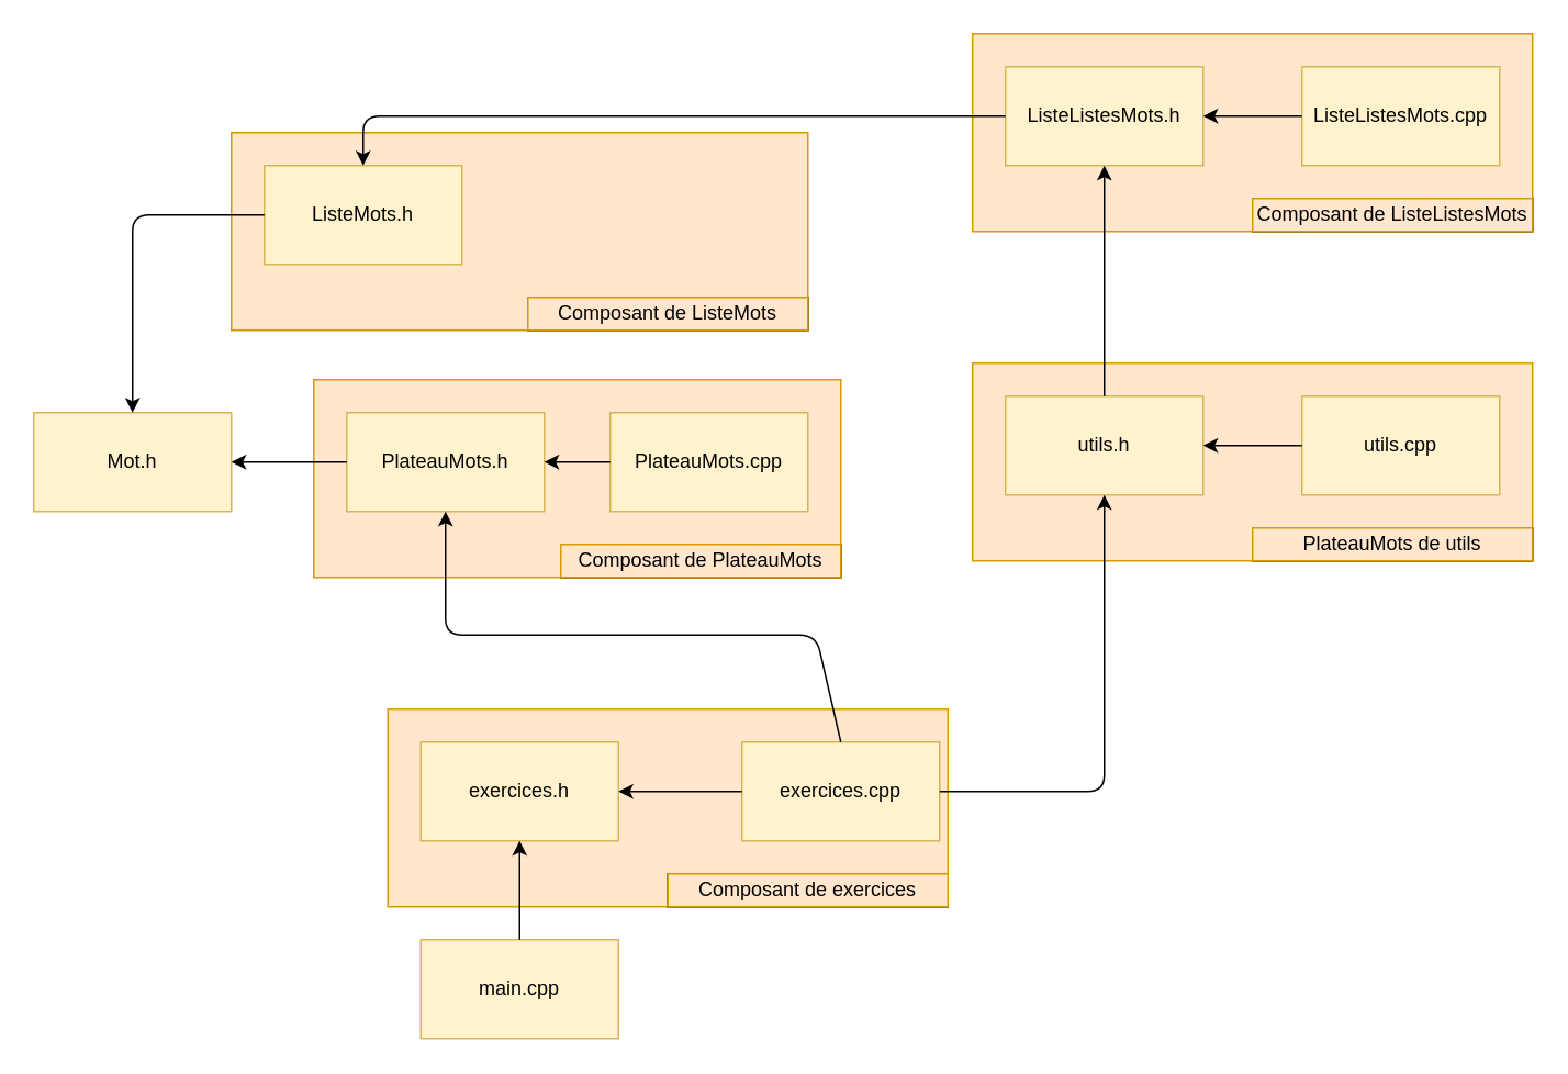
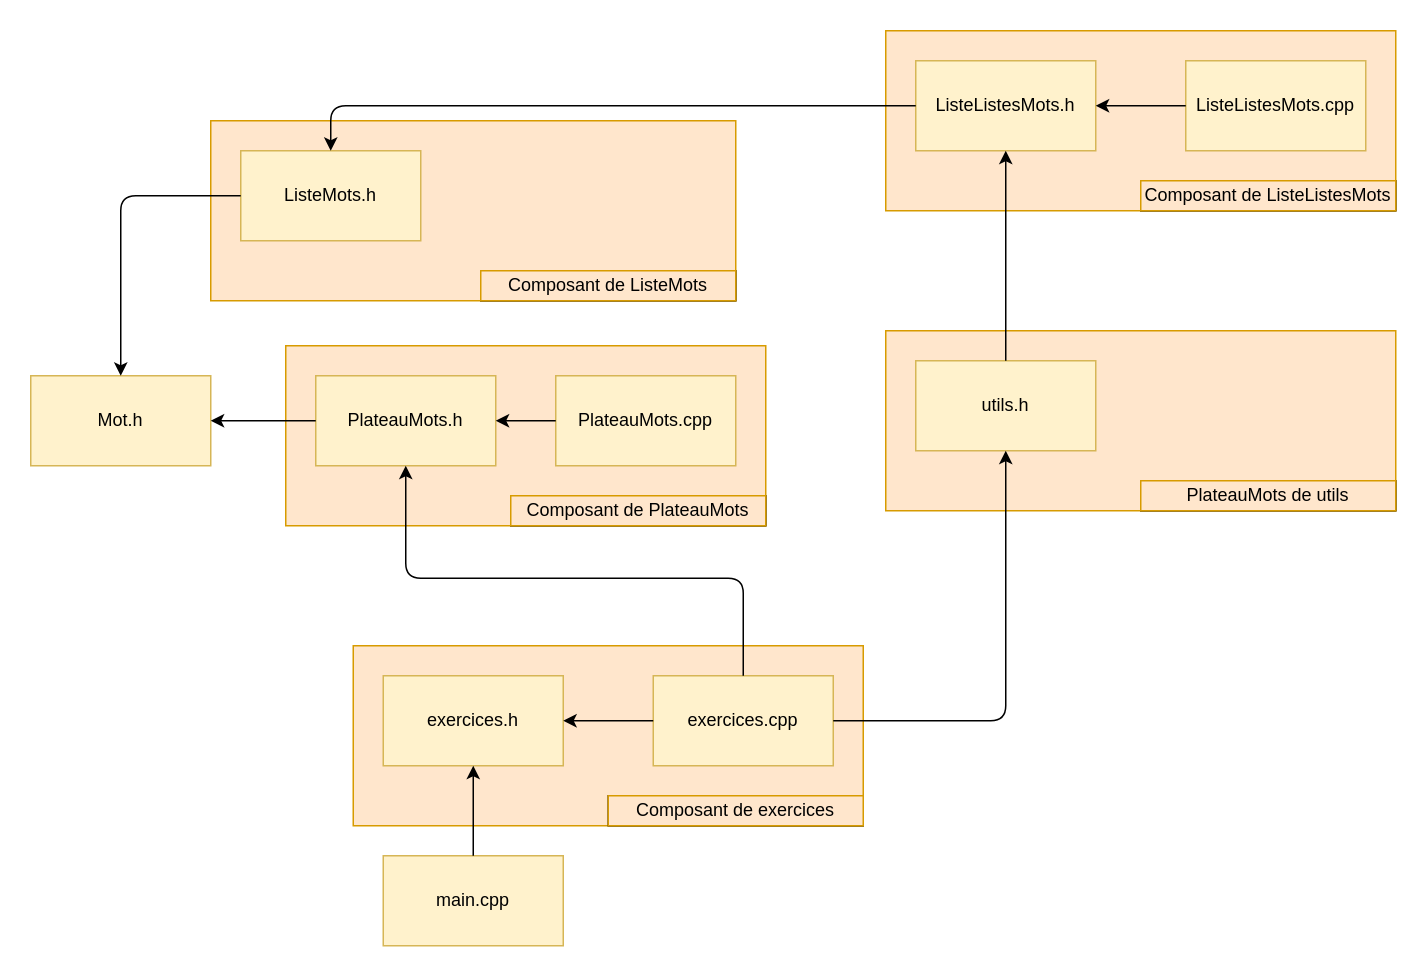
  <mxCell id="0" />
  <mxCell id="1" parent="0" />
  <mxCell id="2" value="" style="rounded=0;whiteSpace=wrap;html=1;fillColor=#ffe6cc;strokeColor=#d79b00;" parent="1" vertex="1"><mxGeometry x="235" y="430" width="340" height="120" as="geometry" /></mxCell>
  <mxCell id="3" value="" style="rounded=0;whiteSpace=wrap;html=1;fillColor=#ffe6cc;strokeColor=#d79b00;" parent="1" vertex="1"><mxGeometry x="190" y="230" width="320" height="120" as="geometry" /></mxCell>
  <mxCell id="4" value="" style="rounded=0;whiteSpace=wrap;html=1;fillColor=#ffe6cc;strokeColor=#d79b00;" parent="1" vertex="1"><mxGeometry x="140" y="80" width="350" height="120" as="geometry" /></mxCell>
  <mxCell id="5" value="" style="rounded=0;whiteSpace=wrap;html=1;fillColor=#ffe6cc;strokeColor=#d79b00;" parent="1" vertex="1"><mxGeometry x="590" y="20" width="340" height="120" as="geometry" /></mxCell>
  <mxCell id="6" value="" style="rounded=0;whiteSpace=wrap;html=1;fillColor=#ffe6cc;strokeColor=#d79b00;" parent="1" vertex="1"><mxGeometry x="590" y="220" width="340" height="120" as="geometry" /></mxCell>
  <mxCell id="7" value="ListeListesMots.cpp" style="rounded=0;whiteSpace=wrap;html=1;fillColor=#fff2cc;strokeColor=#d6b656;" parent="1" vertex="1"><mxGeometry x="790" y="40" width="120" height="60" as="geometry" /></mxCell>
  <mxCell id="8" value="ListeListesMots.h" style="rounded=0;whiteSpace=wrap;html=1;fillColor=#fff2cc;strokeColor=#d6b656;" parent="1" vertex="1"><mxGeometry x="610" y="40" width="120" height="60" as="geometry" /></mxCell>
  <mxCell id="9" value="" style="endArrow=classic;html=1;exitX=0;exitY=0.5;exitDx=0;exitDy=0;entryX=1;entryY=0.5;entryDx=0;entryDy=0;" parent="1" source="7" target="8" edge="1"><mxGeometry width="50" height="50" relative="1" as="geometry"><mxPoint x="670" y="240" as="sourcePoint" /><mxPoint x="720" y="190" as="targetPoint" /></mxGeometry></mxCell>
  <mxCell id="10" value="" style="rounded=0;whiteSpace=wrap;html=1;" parent="1" vertex="1"><mxGeometry x="760" y="120" width="170" height="20" as="geometry" /></mxCell>
  <mxCell id="11" value="Composant de ListeListesMots" style="text;html=1;strokeColor=#d79b00;fillColor=#ffe6cc;align=center;verticalAlign=middle;whiteSpace=wrap;rounded=0;" parent="1" vertex="1"><mxGeometry x="760" y="120" width="170" height="20" as="geometry" /></mxCell>
  <mxCell id="12" value="ListeMots.h" style="rounded=0;whiteSpace=wrap;html=1;fillColor=#fff2cc;strokeColor=#d6b656;" parent="1" vertex="1"><mxGeometry x="160" y="100" width="120" height="60" as="geometry" /></mxCell>
  <mxCell id="13" style="edgeStyle=orthogonalEdgeStyle;rounded=0;orthogonalLoop=1;jettySize=auto;html=1;exitX=0.5;exitY=1;exitDx=0;exitDy=0;" parent="1" source="14" target="15" edge="1"><mxGeometry relative="1" as="geometry" /></mxCell>
  <mxCell id="14" value="" style="rounded=0;whiteSpace=wrap;html=1;" parent="1" vertex="1"><mxGeometry x="320" y="180" width="170" height="20" as="geometry" /></mxCell>
  <mxCell id="15" value="Composant de ListeMots" style="text;html=1;strokeColor=#d79b00;fillColor=#ffe6cc;align=center;verticalAlign=middle;whiteSpace=wrap;rounded=0;" parent="1" vertex="1"><mxGeometry x="320" y="180" width="170" height="20" as="geometry" /></mxCell>
- <mxCell id="16" value="exercices.cpp" style="rounded=0;whiteSpace=wrap;html=1;fillColor=#fff2cc;strokeColor=#d6b656;" parent="1" vertex="1"><mxGeometry x="450" y="450" width="120" height="60" as="geometry" /></mxCell>
+ <mxCell id="16" value="exercices.cpp" style="rounded=0;whiteSpace=wrap;html=1;fillColor=#fff2cc;strokeColor=#d6b656;" parent="1" vertex="1"><mxGeometry x="435" y="450" width="120" height="60" as="geometry" /></mxCell>
  <mxCell id="17" value="exercices.h" style="rounded=0;whiteSpace=wrap;html=1;fillColor=#fff2cc;strokeColor=#d6b656;" parent="1" vertex="1"><mxGeometry x="255" y="450" width="120" height="60" as="geometry" /></mxCell>
  <mxCell id="18" value="" style="endArrow=classic;html=1;entryX=1;entryY=0.5;entryDx=0;entryDy=0;exitX=0;exitY=0.5;exitDx=0;exitDy=0;" parent="1" source="16" target="17" edge="1"><mxGeometry width="50" height="50" relative="1" as="geometry"><mxPoint x="-55" y="607.143" as="sourcePoint" /><mxPoint x="365" y="530" as="targetPoint" /><Array as="points" /></mxGeometry></mxCell>
  <mxCell id="19" value="" style="rounded=0;whiteSpace=wrap;html=1;" parent="1" vertex="1"><mxGeometry x="405" y="530" width="170" height="20" as="geometry" /></mxCell>
  <mxCell id="20" value="Composant de exercices" style="text;html=1;strokeColor=#d79b00;fillColor=#ffe6cc;align=center;verticalAlign=middle;whiteSpace=wrap;rounded=0;" parent="1" vertex="1"><mxGeometry x="405" y="530" width="170" height="20" as="geometry" /></mxCell>
  <mxCell id="21" value="Mot.h" style="rounded=0;whiteSpace=wrap;html=1;fillColor=#fff2cc;strokeColor=#d6b656;" parent="1" vertex="1"><mxGeometry x="20" y="250" width="120" height="60" as="geometry" /></mxCell>
  <mxCell id="22" value="PlateauMots.cpp" style="rounded=0;whiteSpace=wrap;html=1;fillColor=#fff2cc;strokeColor=#d6b656;" parent="1" vertex="1"><mxGeometry x="370" y="250" width="120" height="60" as="geometry" /></mxCell>
  <mxCell id="23" value="PlateauMots.h" style="rounded=0;whiteSpace=wrap;html=1;fillColor=#fff2cc;strokeColor=#d6b656;" parent="1" vertex="1"><mxGeometry x="210" y="250" width="120" height="60" as="geometry" /></mxCell>
  <mxCell id="24" value="" style="endArrow=classic;html=1;exitX=0;exitY=0.5;exitDx=0;exitDy=0;entryX=1;entryY=0.5;entryDx=0;entryDy=0;" parent="1" source="22" target="23" edge="1"><mxGeometry width="50" height="50" relative="1" as="geometry"><mxPoint x="250" y="450" as="sourcePoint" /><mxPoint x="300" y="400" as="targetPoint" /></mxGeometry></mxCell>
  <mxCell id="25" value="" style="rounded=0;whiteSpace=wrap;html=1;" parent="1" vertex="1"><mxGeometry x="340" y="330" width="170" height="20" as="geometry" /></mxCell>
  <mxCell id="26" value="Composant de PlateauMots" style="text;html=1;strokeColor=#d79b00;fillColor=#ffe6cc;align=center;verticalAlign=middle;whiteSpace=wrap;rounded=0;" parent="1" vertex="1"><mxGeometry x="340" y="330" width="170" height="20" as="geometry" /></mxCell>
- <mxCell id="27" value="utils.cpp" style="rounded=0;whiteSpace=wrap;html=1;fillColor=#fff2cc;strokeColor=#d6b656;" parent="1" vertex="1"><mxGeometry x="790" y="240" width="120" height="60" as="geometry" /></mxCell>
  <mxCell id="28" value="utils.h" style="rounded=0;whiteSpace=wrap;html=1;fillColor=#fff2cc;strokeColor=#d6b656;" parent="1" vertex="1"><mxGeometry x="610" y="240" width="120" height="60" as="geometry" /></mxCell>
- <mxCell id="29" value="" style="endArrow=classic;html=1;exitX=0;exitY=0.5;exitDx=0;exitDy=0;entryX=1;entryY=0.5;entryDx=0;entryDy=0;" parent="1" source="27" target="28" edge="1"><mxGeometry width="50" height="50" relative="1" as="geometry"><mxPoint x="670" y="440" as="sourcePoint" /><mxPoint x="720" y="390" as="targetPoint" /></mxGeometry></mxCell>
  <mxCell id="30" value="" style="rounded=0;whiteSpace=wrap;html=1;" parent="1" vertex="1"><mxGeometry x="760" y="320" width="170" height="20" as="geometry" /></mxCell>
  <mxCell id="31" value="PlateauMots de utils" style="text;html=1;strokeColor=#d79b00;fillColor=#ffe6cc;align=center;verticalAlign=middle;whiteSpace=wrap;rounded=0;" parent="1" vertex="1"><mxGeometry x="760" y="320" width="170" height="20" as="geometry" /></mxCell>
  <mxCell id="32" value="main.cpp" style="rounded=0;whiteSpace=wrap;html=1;fillColor=#fff2cc;strokeColor=#d6b656;" parent="1" vertex="1"><mxGeometry x="255" y="570" width="120" height="60" as="geometry" /></mxCell>
  <mxCell id="33" value="" style="endArrow=classic;html=1;exitX=0.5;exitY=0;exitDx=0;exitDy=0;entryX=0.5;entryY=1;entryDx=0;entryDy=0;" parent="1" source="32" target="17" edge="1"><mxGeometry width="50" height="50" relative="1" as="geometry"><mxPoint x="420" y="400" as="sourcePoint" /><mxPoint x="470" y="350" as="targetPoint" /></mxGeometry></mxCell>
  <mxCell id="34" value="" style="endArrow=classic;html=1;entryX=0.5;entryY=1;entryDx=0;entryDy=0;exitX=1;exitY=0.5;exitDx=0;exitDy=0;" parent="1" source="16" target="28" edge="1"><mxGeometry width="50" height="50" relative="1" as="geometry"><mxPoint x="600" y="410" as="sourcePoint" /><mxPoint x="650" y="360" as="targetPoint" /><Array as="points"><mxPoint x="670" y="480" /></Array></mxGeometry></mxCell>
  <mxCell id="35" value="" style="endArrow=classic;html=1;exitX=0;exitY=0.5;exitDx=0;exitDy=0;entryX=0.5;entryY=0;entryDx=0;entryDy=0;" parent="1" source="8" target="12" edge="1"><mxGeometry width="50" height="50" relative="1" as="geometry"><mxPoint x="250" y="80" as="sourcePoint" /><mxPoint x="300" y="30" as="targetPoint" /><Array as="points"><mxPoint x="220" y="70" /></Array></mxGeometry></mxCell>
  <mxCell id="36" value="" style="endArrow=classic;html=1;exitX=0;exitY=0.5;exitDx=0;exitDy=0;entryX=0.5;entryY=0;entryDx=0;entryDy=0;" parent="1" source="12" target="21" edge="1"><mxGeometry width="50" height="50" relative="1" as="geometry"><mxPoint x="-120" y="250" as="sourcePoint" /><mxPoint x="-70" y="200" as="targetPoint" /><Array as="points"><mxPoint x="120" y="130" /><mxPoint x="80" y="130" /></Array></mxGeometry></mxCell>
  <mxCell id="37" value="" style="endArrow=classic;html=1;exitX=0;exitY=0.5;exitDx=0;exitDy=0;entryX=1;entryY=0.5;entryDx=0;entryDy=0;" parent="1" source="23" target="21" edge="1"><mxGeometry width="50" height="50" relative="1" as="geometry"><mxPoint x="140" y="370" as="sourcePoint" /><mxPoint x="190" y="320" as="targetPoint" /></mxGeometry></mxCell>
  <mxCell id="38" value="" style="endArrow=classic;html=1;exitX=0.5;exitY=0;exitDx=0;exitDy=0;entryX=0.5;entryY=1;entryDx=0;entryDy=0;" parent="1" source="16" target="23" edge="1"><mxGeometry width="50" height="50" relative="1" as="geometry"><mxPoint x="270" y="440" as="sourcePoint" /><mxPoint x="320" y="390" as="targetPoint" /><Array as="points"><mxPoint x="495" y="385" /><mxPoint x="270" y="385" /></Array></mxGeometry></mxCell>
  <mxCell id="39" value="" style="endArrow=classic;html=1;exitX=0.5;exitY=0;exitDx=0;exitDy=0;entryX=0.5;entryY=1;entryDx=0;entryDy=0;" parent="1" source="28" target="8" edge="1"><mxGeometry width="50" height="50" relative="1" as="geometry"><mxPoint x="520" y="220" as="sourcePoint" /><mxPoint x="570" y="170" as="targetPoint" /><Array as="points" /></mxGeometry></mxCell>
